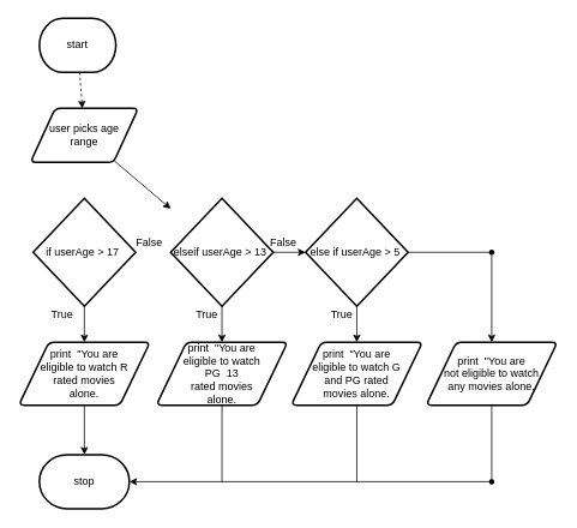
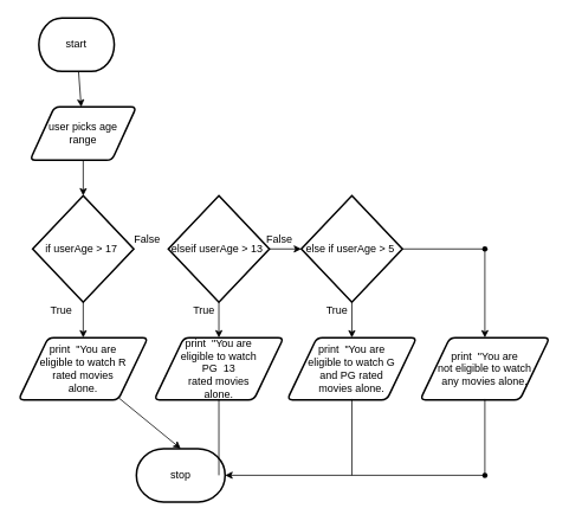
  <mxCell id="0" />
  <mxCell id="1" parent="0" />
- <mxCell id="2" style="edgeStyle=none;html=1;dashed=1;" edge="1" parent="1" source="3" target="5"><mxGeometry relative="1" as="geometry" /></mxCell>
+ <mxCell id="2" style="edgeStyle=none;html=1;" edge="1" parent="1" source="3" target="5"><mxGeometry relative="1" as="geometry" /></mxCell>
  <mxCell id="3" value="start" style="strokeWidth=2;html=1;shape=mxgraph.flowchart.terminator;whiteSpace=wrap;" vertex="1" parent="1"><mxGeometry x="43" y="20" width="85" height="60" as="geometry" /></mxCell>
- <mxCell id="4" style="edgeStyle=none;html=1;" edge="1" parent="1" source="5" target="10"><mxGeometry relative="1" as="geometry" /></mxCell>
+ <mxCell id="4" style="edgeStyle=none;html=1;" edge="1" parent="1" source="5" target="7"><mxGeometry relative="1" as="geometry" /></mxCell>
  <mxCell id="5" value="user picks age &lt;br&gt;range" style="shape=parallelogram;html=1;strokeWidth=2;perimeter=parallelogramPerimeter;whiteSpace=wrap;rounded=1;arcSize=12;size=0.23;" vertex="1" parent="1"><mxGeometry x="33" y="120" width="120" height="60" as="geometry" /></mxCell>
  <mxCell id="6" style="edgeStyle=none;html=1;" edge="1" parent="1" source="7" target="14"><mxGeometry relative="1" as="geometry" /></mxCell>
  <mxCell id="7" value="if userAge &amp;gt; 17&amp;nbsp;" style="strokeWidth=2;html=1;shape=mxgraph.flowchart.decision;whiteSpace=wrap;" vertex="1" parent="1"><mxGeometry x="36" y="220" width="114" height="120" as="geometry" /></mxCell>
  <mxCell id="8" style="edgeStyle=none;html=1;" edge="1" parent="1" source="10" target="15"><mxGeometry relative="1" as="geometry" /></mxCell>
  <mxCell id="9" style="edgeStyle=none;html=1;entryX=0;entryY=0.5;entryDx=0;entryDy=0;entryPerimeter=0;" edge="1" parent="1" source="10" target="12"><mxGeometry relative="1" as="geometry" /></mxCell>
  <mxCell id="10" value="elseif userAge &amp;gt; 13&amp;nbsp;" style="strokeWidth=2;html=1;shape=mxgraph.flowchart.decision;whiteSpace=wrap;" vertex="1" parent="1"><mxGeometry x="189" y="220" width="114" height="120" as="geometry" /></mxCell>
  <mxCell id="11" style="edgeStyle=none;html=1;" edge="1" parent="1" source="12" target="16"><mxGeometry relative="1" as="geometry" /></mxCell>
  <mxCell id="12" value="else if userAge &amp;gt; 5&amp;nbsp;" style="strokeWidth=2;html=1;shape=mxgraph.flowchart.decision;whiteSpace=wrap;" vertex="1" parent="1"><mxGeometry x="339" y="220" width="114" height="120" as="geometry" /></mxCell>
  <mxCell id="13" style="edgeStyle=none;html=1;entryX=0.5;entryY=0;entryDx=0;entryDy=0;entryPerimeter=0;" edge="1" parent="1" source="14" target="25"><mxGeometry relative="1" as="geometry" /></mxCell>
  <mxCell id="14" value="print&amp;nbsp; &quot;You are &lt;br&gt;eligible to watch R &lt;br&gt;rated movies &lt;br&gt;alone." style="shape=parallelogram;html=1;strokeWidth=2;perimeter=parallelogramPerimeter;whiteSpace=wrap;rounded=1;arcSize=12;size=0.23;" vertex="1" parent="1"><mxGeometry x="20" y="380" width="146" height="70" as="geometry" /></mxCell>
  <mxCell id="15" value="print&amp;nbsp; &quot;You are &lt;br&gt;eligible to watch &lt;br&gt;PG&amp;nbsp; 13&lt;br&gt;rated movies &lt;br&gt;alone." style="shape=parallelogram;html=1;strokeWidth=2;perimeter=parallelogramPerimeter;whiteSpace=wrap;rounded=1;arcSize=12;size=0.23;" vertex="1" parent="1"><mxGeometry x="173" y="380" width="146" height="70" as="geometry" /></mxCell>
  <mxCell id="16" value="print&amp;nbsp; &quot;You are &lt;br&gt;eligible to watch G &lt;br&gt;and PG rated &lt;br&gt;movies alone." style="shape=parallelogram;html=1;strokeWidth=2;perimeter=parallelogramPerimeter;whiteSpace=wrap;rounded=1;arcSize=12;size=0.23;" vertex="1" parent="1"><mxGeometry x="323" y="380" width="146" height="70" as="geometry" /></mxCell>
  <mxCell id="17" value="False" style="text;html=1;align=center;verticalAlign=middle;resizable=0;points=[];autosize=1;strokeColor=none;fillColor=none;" vertex="1" parent="1"><mxGeometry x="140" y="260" width="50" height="20" as="geometry" /></mxCell>
  <mxCell id="18" value="False" style="text;html=1;align=center;verticalAlign=middle;resizable=0;points=[];autosize=1;strokeColor=none;fillColor=none;" vertex="1" parent="1"><mxGeometry x="289" y="260" width="50" height="20" as="geometry" /></mxCell>
  <mxCell id="19" value="True" style="text;html=1;align=center;verticalAlign=middle;resizable=0;points=[];autosize=1;strokeColor=none;fillColor=none;" vertex="1" parent="1"><mxGeometry x="48" y="340" width="40" height="20" as="geometry" /></mxCell>
  <mxCell id="20" value="True" style="text;html=1;align=center;verticalAlign=middle;resizable=0;points=[];autosize=1;strokeColor=none;fillColor=none;" vertex="1" parent="1"><mxGeometry x="209" y="340" width="40" height="20" as="geometry" /></mxCell>
  <mxCell id="21" value="True" style="text;html=1;align=center;verticalAlign=middle;resizable=0;points=[];autosize=1;strokeColor=none;fillColor=none;" vertex="1" parent="1"><mxGeometry x="359" y="340" width="40" height="20" as="geometry" /></mxCell>
  <mxCell id="22" style="edgeStyle=none;html=1;" edge="1" parent="1" source="24" target="23"><mxGeometry relative="1" as="geometry"><mxPoint x="546" y="340" as="sourcePoint" /></mxGeometry></mxCell>
  <mxCell id="23" value="print&amp;nbsp; &quot;You are &lt;br&gt;not eligible to watch &lt;br&gt;any movies alone." style="shape=parallelogram;html=1;strokeWidth=2;perimeter=parallelogramPerimeter;whiteSpace=wrap;rounded=1;arcSize=12;size=0.23;" vertex="1" parent="1"><mxGeometry x="473" y="380" width="146" height="70" as="geometry" /></mxCell>
  <mxCell id="24" value="" style="shape=waypoint;sketch=0;size=6;pointerEvents=1;points=[];fillColor=none;resizable=0;rotatable=0;perimeter=centerPerimeter;snapToPoint=1;" vertex="1" parent="1"><mxGeometry x="526" y="260" width="40" height="40" as="geometry" /></mxCell>
- <mxCell id="25" value="stop" style="strokeWidth=2;html=1;shape=mxgraph.flowchart.terminator;whiteSpace=wrap;" vertex="1" parent="1"><mxGeometry x="43" y="505" width="100" height="60" as="geometry" /></mxCell>
+ <mxCell id="25" value="stop" style="strokeWidth=2;html=1;shape=mxgraph.flowchart.terminator;whiteSpace=wrap;" vertex="1" parent="1"><mxGeometry x="153" y="505" width="100" height="60" as="geometry" /></mxCell>
  <mxCell id="26" style="edgeStyle=none;html=1;" edge="1" parent="1" source="27" target="25"><mxGeometry relative="1" as="geometry" /></mxCell>
  <mxCell id="27" value="" style="shape=waypoint;sketch=0;size=6;pointerEvents=1;points=[];fillColor=none;resizable=0;rotatable=0;perimeter=centerPerimeter;snapToPoint=1;" vertex="1" parent="1"><mxGeometry x="526" y="515" width="40" height="40" as="geometry" /></mxCell>
  <mxCell id="28" value="" style="line;strokeWidth=1;html=1;rotation=90;" vertex="1" parent="1"><mxGeometry x="503" y="487" width="86" height="10" as="geometry" /></mxCell>
  <mxCell id="29" value="" style="line;strokeWidth=1;html=1;rotation=90;" vertex="1" parent="1"><mxGeometry x="353" y="487" width="86" height="10" as="geometry" /></mxCell>
  <mxCell id="30" value="" style="line;strokeWidth=1;html=1;rotation=90;" vertex="1" parent="1"><mxGeometry x="203" y="487" width="86" height="10" as="geometry" /></mxCell>
  <mxCell id="31" value="" style="line;strokeWidth=1;html=1;" vertex="1" parent="1"><mxGeometry x="453" y="275" width="96" height="10" as="geometry" /></mxCell>
